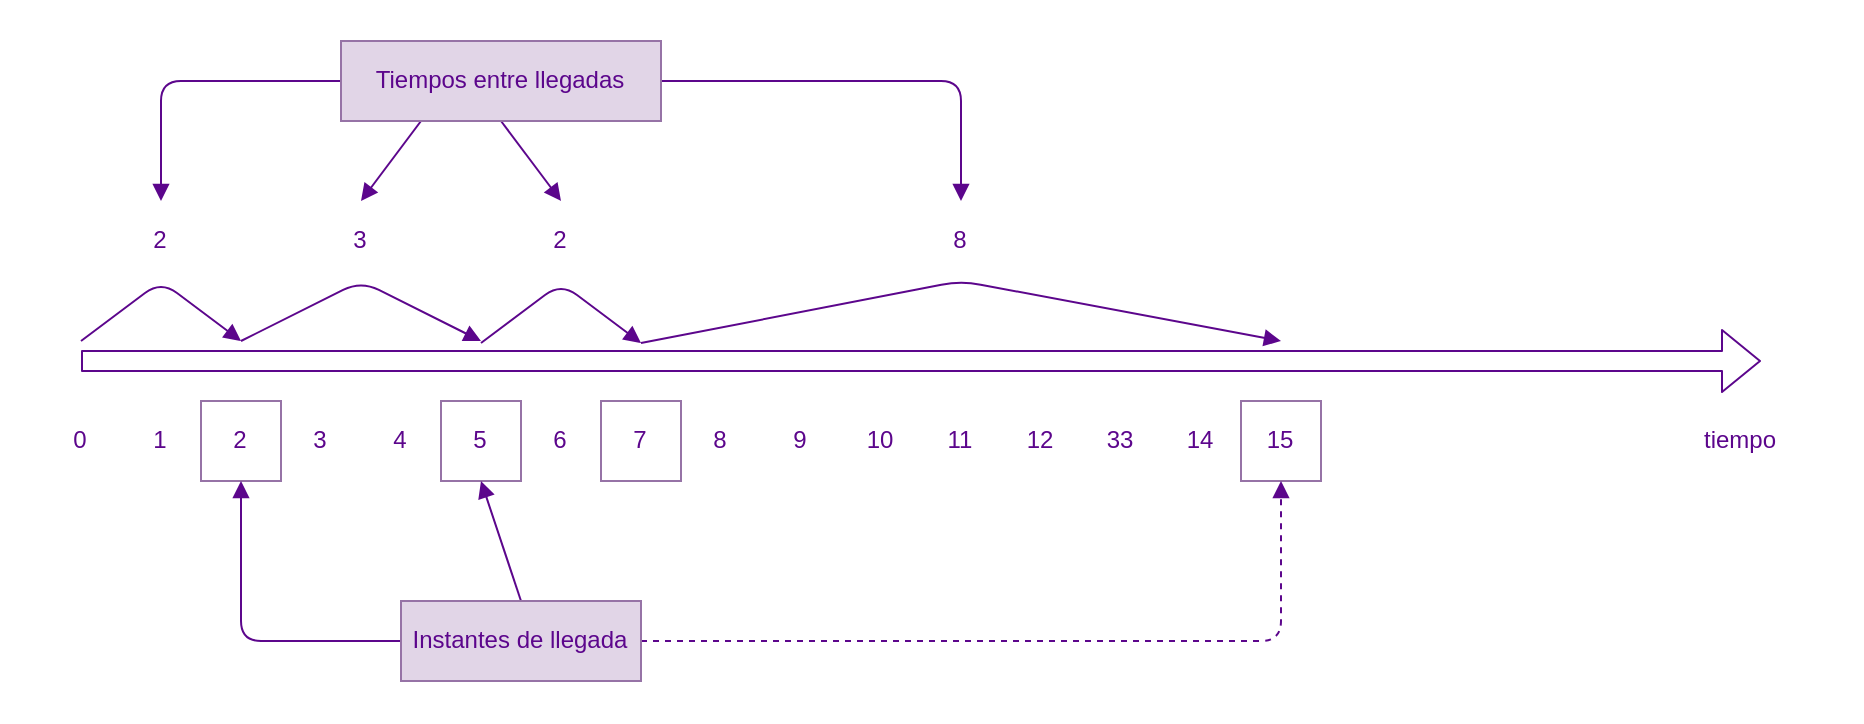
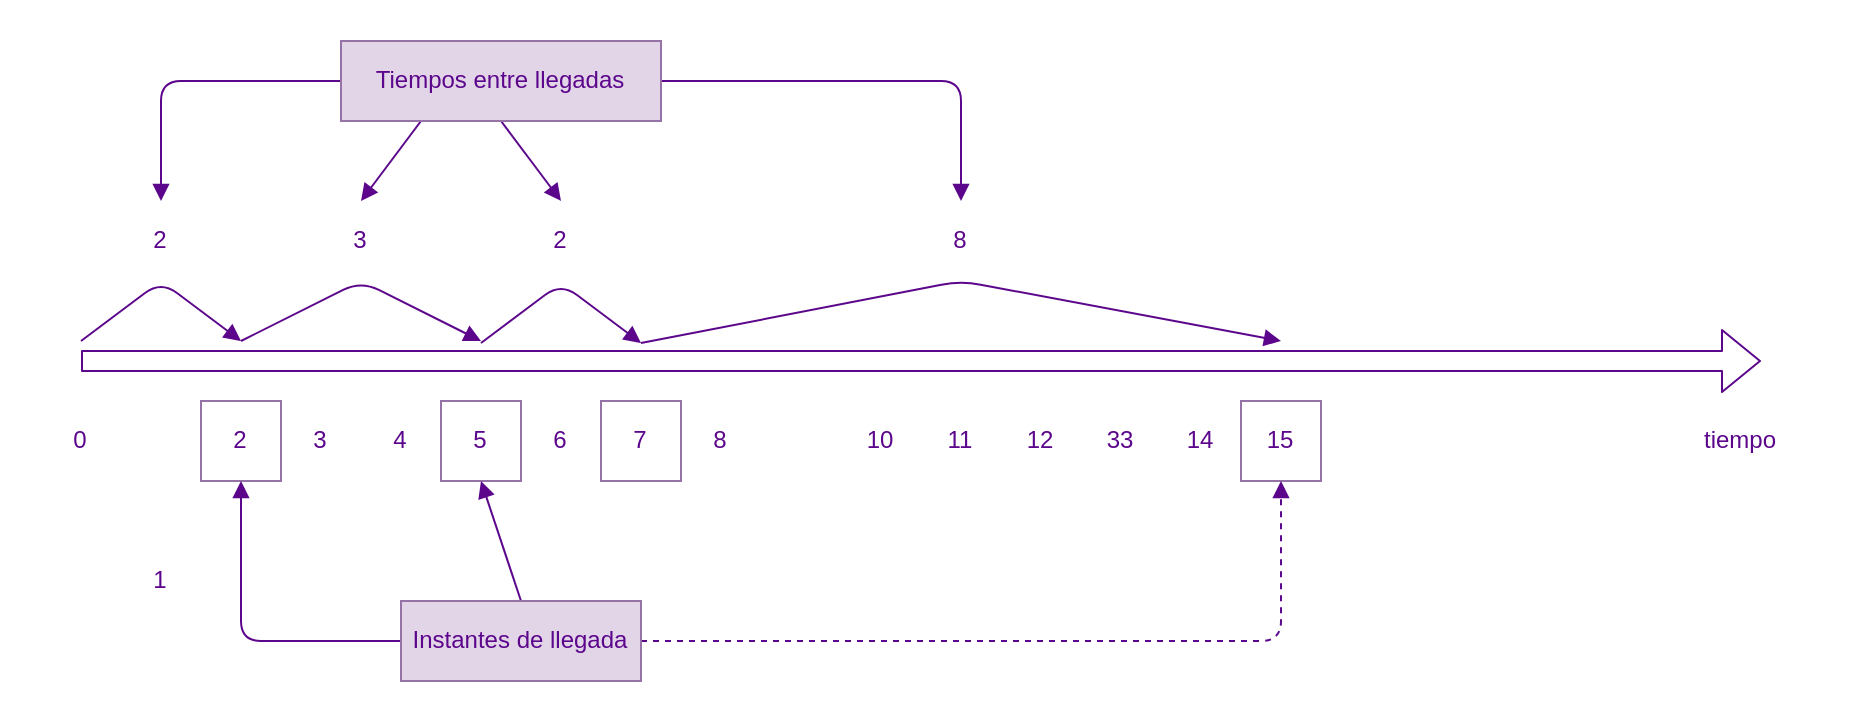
  <mxCell id="0" />
  <mxCell id="1" parent="0" />
  <mxCell id="2" value="tiempo" style="text;html=1;strokeColor=none;fillColor=none;align=center;verticalAlign=middle;whiteSpace=wrap;rounded=0;fontFamily=Helvetica;fontColor=#5C068C;" parent="1" vertex="1"><mxGeometry x="830" y="200" width="80" height="40" as="geometry" /></mxCell>
  <mxCell id="3" value="" style="shape=flexArrow;endArrow=classic;html=1;fontColor=#5C068C;strokeColor=#5C068C;" edge="1" parent="1"><mxGeometry width="50" height="50" relative="1" as="geometry"><mxPoint y="180" as="sourcePoint" x="40" /><mxPoint x="880" y="180" as="targetPoint" /></mxGeometry></mxCell>
  <mxCell id="4" value="0" style="text;html=1;strokeColor=none;fillColor=none;align=center;verticalAlign=middle;whiteSpace=wrap;rounded=0;fontFamily=Helvetica;fontColor=#5C068C;" vertex="1" parent="1"><mxGeometry x="20" y="200" width="40" height="40" as="geometry" /></mxCell>
- <mxCell id="5" value="1" style="text;html=1;strokeColor=none;fillColor=none;align=center;verticalAlign=middle;whiteSpace=wrap;rounded=0;fontFamily=Helvetica;fontColor=#5C068C;" vertex="1" parent="1"><mxGeometry x="60" y="200" width="40" height="40" as="geometry" /></mxCell>
+ <mxCell id="5" value="1" style="text;html=1;strokeColor=none;fillColor=none;align=center;verticalAlign=middle;whiteSpace=wrap;rounded=0;fontFamily=Helvetica;fontColor=#5C068C;" vertex="1" parent="1"><mxGeometry x="60" y="270" width="40" height="40" as="geometry" /></mxCell>
  <mxCell id="6" value="2" style="text;html=1;strokeColor=#9673a6;fillColor=none;align=center;verticalAlign=middle;whiteSpace=wrap;rounded=0;fontFamily=Helvetica;fontColor=#5C068C;" vertex="1" parent="1"><mxGeometry x="100" y="200" width="40" height="40" as="geometry" /></mxCell>
  <mxCell id="7" value="3" style="text;html=1;strokeColor=none;fillColor=none;align=center;verticalAlign=middle;whiteSpace=wrap;rounded=0;fontFamily=Helvetica;fontColor=#5C068C;" vertex="1" parent="1"><mxGeometry x="140" y="200" width="40" height="40" as="geometry" /></mxCell>
  <mxCell id="8" value="4" style="text;html=1;strokeColor=none;fillColor=none;align=center;verticalAlign=middle;whiteSpace=wrap;rounded=0;fontFamily=Helvetica;fontColor=#5C068C;" vertex="1" parent="1"><mxGeometry x="180" y="200" width="40" height="40" as="geometry" /></mxCell>
  <mxCell id="9" value="5" style="text;html=1;strokeColor=#9673a6;fillColor=none;align=center;verticalAlign=middle;whiteSpace=wrap;rounded=0;fontFamily=Helvetica;fontColor=#5C068C;" vertex="1" parent="1"><mxGeometry x="220" y="200" width="40" height="40" as="geometry" /></mxCell>
  <mxCell id="10" value="6" style="text;html=1;strokeColor=none;fillColor=none;align=center;verticalAlign=middle;whiteSpace=wrap;rounded=0;fontFamily=Helvetica;fontColor=#5C068C;" vertex="1" parent="1"><mxGeometry x="260" y="200" width="40" height="40" as="geometry" /></mxCell>
  <mxCell id="11" value="7" style="text;html=1;strokeColor=#9673a6;fillColor=none;align=center;verticalAlign=middle;whiteSpace=wrap;rounded=0;fontFamily=Helvetica;fontColor=#5C068C;" vertex="1" parent="1"><mxGeometry x="300" y="200" width="40" height="40" as="geometry" /></mxCell>
  <mxCell id="12" value="8" style="text;html=1;strokeColor=none;fillColor=none;align=center;verticalAlign=middle;whiteSpace=wrap;rounded=0;fontFamily=Helvetica;fontColor=#5C068C;" vertex="1" parent="1"><mxGeometry x="340" y="200" width="40" height="40" as="geometry" /></mxCell>
- <mxCell id="13" value="9" style="text;html=1;strokeColor=none;fillColor=none;align=center;verticalAlign=middle;whiteSpace=wrap;rounded=0;fontFamily=Helvetica;fontColor=#5C068C;" vertex="1" parent="1"><mxGeometry x="380" y="200" width="40" height="40" as="geometry" /></mxCell>
  <mxCell id="14" value="10" style="text;html=1;strokeColor=none;fillColor=none;align=center;verticalAlign=middle;whiteSpace=wrap;rounded=0;fontFamily=Helvetica;fontColor=#5C068C;" vertex="1" parent="1"><mxGeometry x="420" y="200" width="40" height="40" as="geometry" /></mxCell>
  <mxCell id="15" value="11" style="text;html=1;strokeColor=none;fillColor=none;align=center;verticalAlign=middle;whiteSpace=wrap;rounded=0;fontFamily=Helvetica;fontColor=#5C068C;" vertex="1" parent="1"><mxGeometry x="460" y="200" width="40" height="40" as="geometry" /></mxCell>
  <mxCell id="16" value="12" style="text;html=1;strokeColor=none;fillColor=none;align=center;verticalAlign=middle;whiteSpace=wrap;rounded=0;fontFamily=Helvetica;fontColor=#5C068C;" vertex="1" parent="1"><mxGeometry x="500" y="200" width="40" height="40" as="geometry" /></mxCell>
  <mxCell id="17" value="33" style="text;html=1;strokeColor=none;fillColor=none;align=center;verticalAlign=middle;whiteSpace=wrap;rounded=0;fontFamily=Helvetica;fontColor=#5C068C;" vertex="1" parent="1"><mxGeometry x="540" y="200" width="40" height="40" as="geometry" /></mxCell>
  <mxCell id="18" value="14" style="text;html=1;strokeColor=none;fillColor=none;align=center;verticalAlign=middle;whiteSpace=wrap;rounded=0;fontFamily=Helvetica;fontColor=#5C068C;" vertex="1" parent="1"><mxGeometry x="580" y="200" width="40" height="40" as="geometry" /></mxCell>
  <mxCell id="19" value="15" style="text;html=1;strokeColor=#9673a6;fillColor=none;align=center;verticalAlign=middle;whiteSpace=wrap;rounded=0;fontFamily=Helvetica;fontColor=#5C068C;" vertex="1" parent="1"><mxGeometry x="620" y="200" width="40" height="40" as="geometry" /></mxCell>
  <mxCell id="20" style="edgeStyle=none;html=1;exitX=0;exitY=0.5;exitDx=0;exitDy=0;entryX=0.5;entryY=1;entryDx=0;entryDy=0;endArrow=block;endFill=1;fontColor=#5C068C;strokeColor=#5C068C;" edge="1" parent="1" source="23" target="6"><mxGeometry relative="1" as="geometry"><Array as="points"><mxPoint x="120" y="320" /></Array></mxGeometry></mxCell>
  <mxCell id="21" style="edgeStyle=none;html=1;exitX=0.5;exitY=0;exitDx=0;exitDy=0;entryX=0.5;entryY=1;entryDx=0;entryDy=0;endArrow=block;endFill=1;fontColor=#5C068C;strokeColor=#5C068C;" edge="1" parent="1" source="23" target="9"><mxGeometry relative="1" as="geometry" /></mxCell>
  <mxCell id="22" style="edgeStyle=none;html=1;exitX=1;exitY=0.5;exitDx=0;exitDy=0;entryX=0.5;entryY=1;entryDx=0;entryDy=0;endArrow=block;endFill=1;fontColor=#5C068C;strokeColor=#5C068C;dashed=1;" edge="1" parent="1" source="23" target="19"><mxGeometry relative="1" as="geometry"><Array as="points"><mxPoint x="640" y="320" /></Array></mxGeometry></mxCell>
  <mxCell id="23" value="Instantes de llegada" style="text;html=1;strokeColor=#9673a6;fillColor=#e1d5e7;align=center;verticalAlign=middle;whiteSpace=wrap;rounded=0;fontFamily=Helvetica;fontColor=#5C068C;" vertex="1" parent="1"><mxGeometry x="200" y="300" width="120" height="40" as="geometry" /></mxCell>
  <mxCell id="24" style="edgeStyle=none;html=1;exitX=1;exitY=0.5;exitDx=0;exitDy=0;entryX=0.5;entryY=0;entryDx=0;entryDy=0;endArrow=block;endFill=1;fontColor=#5C068C;strokeColor=#5C068C;" edge="1" parent="1" source="28" target="36"><mxGeometry relative="1" as="geometry"><Array as="points"><mxPoint x="480" y="40" /></Array></mxGeometry></mxCell>
  <mxCell id="25" style="edgeStyle=none;html=1;exitX=0.5;exitY=1;exitDx=0;exitDy=0;entryX=0.5;entryY=0;entryDx=0;entryDy=0;endArrow=block;endFill=1;fontColor=#5C068C;strokeColor=#5C068C;" edge="1" parent="1" source="28" target="35"><mxGeometry relative="1" as="geometry" /></mxCell>
  <mxCell id="26" style="edgeStyle=none;html=1;exitX=0.25;exitY=1;exitDx=0;exitDy=0;entryX=0.5;entryY=0;entryDx=0;entryDy=0;endArrow=block;endFill=1;fontColor=#5C068C;strokeColor=#5C068C;" edge="1" parent="1" source="28" target="34"><mxGeometry relative="1" as="geometry" /></mxCell>
  <mxCell id="27" style="edgeStyle=none;html=1;exitX=0;exitY=0.5;exitDx=0;exitDy=0;entryX=0.5;entryY=0;entryDx=0;entryDy=0;endArrow=block;endFill=1;fontColor=#5C068C;strokeColor=#5C068C;" edge="1" parent="1" source="28" target="29"><mxGeometry relative="1" as="geometry"><Array as="points"><mxPoint x="80" y="40" /></Array></mxGeometry></mxCell>
  <mxCell id="28" value="Tiempos entre llegadas" style="text;html=1;strokeColor=#9673a6;fillColor=#e1d5e7;align=center;verticalAlign=middle;whiteSpace=wrap;rounded=0;fontFamily=Helvetica;fontColor=#5C068C;" vertex="1" parent="1"><mxGeometry x="170" y="20" width="160" height="40" as="geometry" /></mxCell>
  <mxCell id="29" value="2" style="text;html=1;strokeColor=none;fillColor=none;align=center;verticalAlign=middle;whiteSpace=wrap;rounded=0;fontFamily=Helvetica;fontColor=#5C068C;" vertex="1" parent="1"><mxGeometry x="60" y="100" width="40" height="40" as="geometry" /></mxCell>
  <mxCell id="30" value="" style="endArrow=block;html=1;endFill=1;fontColor=#5C068C;strokeColor=#5C068C;" edge="1" parent="1"><mxGeometry width="50" height="50" relative="1" as="geometry"><mxPoint y="170" as="sourcePoint" x="40" /><mxPoint x="120" y="170" as="targetPoint" /><Array as="points"><mxPoint x="80" y="140" /></Array></mxGeometry></mxCell>
  <mxCell id="31" value="" style="endArrow=block;html=1;endFill=1;fontColor=#5C068C;strokeColor=#5C068C;" edge="1" parent="1"><mxGeometry width="50" height="50" relative="1" as="geometry"><mxPoint x="120" y="170" as="sourcePoint" /><mxPoint x="240" y="170" as="targetPoint" /><Array as="points"><mxPoint x="180" y="140" /></Array></mxGeometry></mxCell>
  <mxCell id="32" value="" style="endArrow=block;html=1;endFill=1;fontColor=#5C068C;strokeColor=#5C068C;" edge="1" parent="1"><mxGeometry width="50" height="50" relative="1" as="geometry"><mxPoint x="240" y="171" as="sourcePoint" /><mxPoint x="320" y="171" as="targetPoint" /><Array as="points"><mxPoint x="280" y="141" /></Array></mxGeometry></mxCell>
  <mxCell id="33" value="" style="endArrow=block;html=1;endFill=1;fontColor=#5C068C;strokeColor=#5C068C;" edge="1" parent="1"><mxGeometry width="50" height="50" relative="1" as="geometry"><mxPoint x="320" y="171" as="sourcePoint" /><mxPoint x="640" y="170" as="targetPoint" /><Array as="points"><mxPoint x="480" y="140" /></Array></mxGeometry></mxCell>
  <mxCell id="34" value="3" style="text;html=1;strokeColor=none;fillColor=none;align=center;verticalAlign=middle;whiteSpace=wrap;rounded=0;fontFamily=Helvetica;fontColor=#5C068C;" vertex="1" parent="1"><mxGeometry x="160" y="100" width="40" height="40" as="geometry" /></mxCell>
  <mxCell id="35" value="2" style="text;html=1;strokeColor=none;fillColor=none;align=center;verticalAlign=middle;whiteSpace=wrap;rounded=0;fontFamily=Helvetica;fontColor=#5C068C;" vertex="1" parent="1"><mxGeometry x="260" y="100" width="40" height="40" as="geometry" /></mxCell>
  <mxCell id="36" value="8" style="text;html=1;strokeColor=none;fillColor=none;align=center;verticalAlign=middle;whiteSpace=wrap;rounded=0;fontFamily=Helvetica;fontColor=#5C068C;" vertex="1" parent="1"><mxGeometry x="460" y="100" width="40" height="40" as="geometry" /></mxCell>
